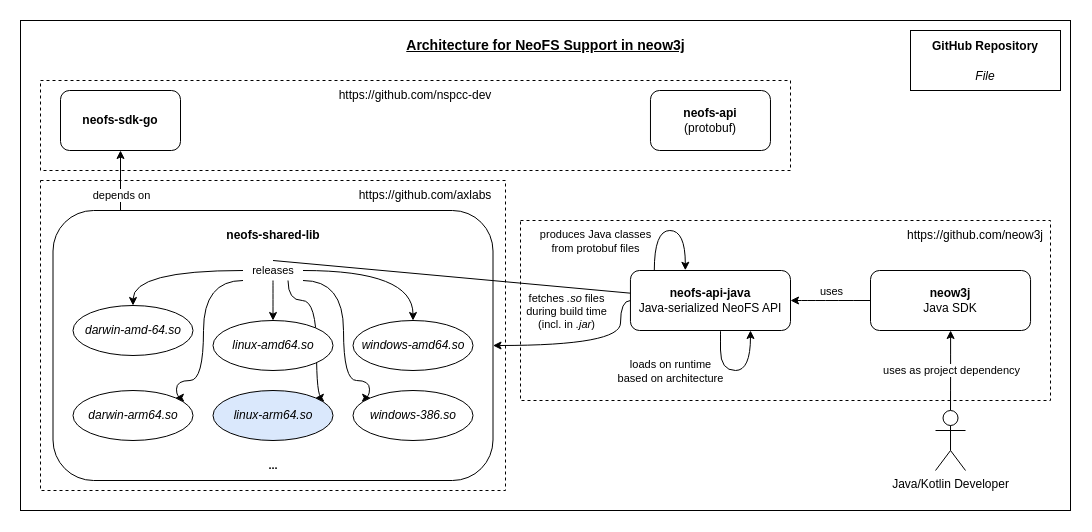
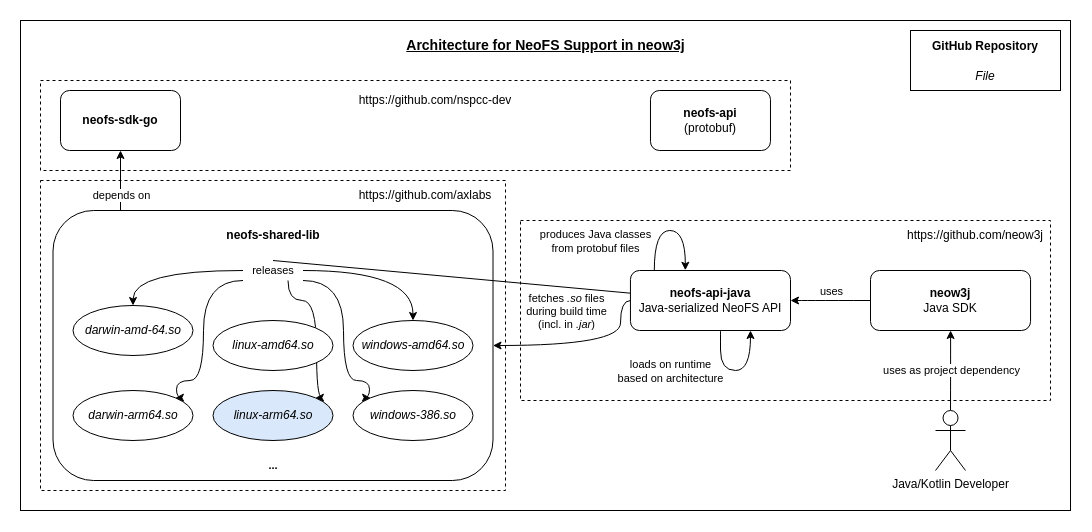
  <mxCell id="0" />
  <mxCell id="1" parent="0" />
  <mxCell id="2" value="" style="rounded=0;whiteSpace=wrap;html=1;labelBackgroundColor=none;" parent="1" vertex="1"><mxGeometry x="20" y="20" width="1050" height="490" as="geometry" /></mxCell>
  <mxCell id="3" value="" style="rounded=0;whiteSpace=wrap;html=1;dashed=1;align=right;" parent="1" vertex="1"><mxGeometry x="40" y="180" width="465" height="310" as="geometry" /></mxCell>
  <mxCell id="4" value="https://github.com/axlabs" style="text;html=1;strokeColor=none;fillColor=none;align=center;verticalAlign=middle;whiteSpace=wrap;rounded=0;dashed=1;" parent="1" vertex="1"><mxGeometry x="345" y="180" width="160" height="30" as="geometry" /></mxCell>
  <mxCell id="5" value="" style="rounded=1;whiteSpace=wrap;html=1;" parent="1" vertex="1"><mxGeometry x="52.5" y="210" width="440" height="270" as="geometry" /></mxCell>
  <mxCell id="6" value="" style="rounded=0;whiteSpace=wrap;html=1;dashed=1;align=right;" parent="1" vertex="1"><mxGeometry x="40" y="80" width="750" height="90" as="geometry" /></mxCell>
- <mxCell id="7" value="https://github.com/nspcc-dev" style="text;html=1;strokeColor=none;fillColor=none;align=center;verticalAlign=middle;whiteSpace=wrap;rounded=0;dashed=1;" parent="1" vertex="1"><mxGeometry x="270" y="80" width="290" height="30" as="geometry" /></mxCell>
+ <mxCell id="7" value="https://github.com/nspcc-dev" style="text;html=1;strokeColor=none;fillColor=none;align=center;verticalAlign=middle;whiteSpace=wrap;rounded=0;dashed=1;" parent="1" vertex="1"><mxGeometry x="290" y="85" width="290" height="30" as="geometry" /></mxCell>
  <mxCell id="8" value="" style="rounded=0;whiteSpace=wrap;html=1;dashed=1;align=right;" parent="1" vertex="1"><mxGeometry x="520" y="220" width="530" height="180" as="geometry" /></mxCell>
  <mxCell id="9" value="" style="edgeStyle=orthogonalEdgeStyle;rounded=0;orthogonalLoop=1;jettySize=auto;html=1;fontSize=11;startArrow=classic;startFill=1;endArrow=none;endFill=0;" edge="1" parent="1" source="11"><mxGeometry relative="1" as="geometry"><mxPoint x="120" y="210" as="targetPoint" /><Array as="points"><mxPoint x="120" y="210" /></Array></mxGeometry></mxCell>
  <mxCell id="10" value="depends on" style="edgeLabel;html=1;align=center;verticalAlign=middle;resizable=0;points=[];fontSize=11;" vertex="1" connectable="0" parent="9"><mxGeometry x="-0.218" relative="1" as="geometry"><mxPoint y="21" as="offset" /></mxGeometry></mxCell>
  <mxCell id="11" value="&lt;b&gt;neofs-sdk-go&lt;/b&gt;" style="rounded=1;whiteSpace=wrap;html=1;" parent="1" vertex="1"><mxGeometry x="60" y="90" width="120" height="60" as="geometry" /></mxCell>
  <mxCell id="12" value="&lt;b&gt;neofs-api&lt;/b&gt;&lt;br&gt;(protobuf)" style="rounded=1;whiteSpace=wrap;html=1;" parent="1" vertex="1"><mxGeometry x="649.97" y="90" width="120" height="60" as="geometry" /></mxCell>
  <mxCell id="13" value="" style="edgeStyle=orthogonalEdgeStyle;curved=1;rounded=0;orthogonalLoop=1;jettySize=auto;html=1;strokeColor=default;entryX=1;entryY=0.5;entryDx=0;entryDy=0;" parent="1" source="17" edge="1" target="5"><mxGeometry relative="1" as="geometry"><mxPoint x="520" y="340" as="targetPoint" /><Array as="points"><mxPoint x="620" y="300" /><mxPoint x="620" y="345" /></Array></mxGeometry></mxCell>
  <mxCell id="14" value="fetches &lt;i&gt;.so&lt;/i&gt; files&lt;br&gt;during build time&lt;br&gt;(incl. in &lt;i&gt;.jar&lt;/i&gt;)" style="edgeLabel;html=1;align=center;verticalAlign=middle;resizable=0;points=[];labelBackgroundColor=none;" parent="13" vertex="1" connectable="0"><mxGeometry x="-0.548" y="5" relative="1" as="geometry"><mxPoint x="-60" y="-21" as="offset" /></mxGeometry></mxCell>
  <mxCell id="15" value="" style="edgeStyle=orthogonalEdgeStyle;curved=1;rounded=0;orthogonalLoop=1;jettySize=auto;html=1;strokeColor=default;endArrow=none;endFill=0;startArrow=classic;startFill=1;" parent="1" source="17" target="27" edge="1"><mxGeometry relative="1" as="geometry" /></mxCell>
  <mxCell id="16" value="uses" style="edgeLabel;html=1;align=center;verticalAlign=middle;resizable=0;points=[];" parent="15" vertex="1" connectable="0"><mxGeometry x="0.225" y="3" relative="1" as="geometry"><mxPoint x="-9" y="-7" as="offset" /></mxGeometry></mxCell>
  <mxCell id="17" value="&lt;b&gt;neofs-api-java&lt;/b&gt;&lt;br&gt;Java-serialized NeoFS API" style="rounded=1;whiteSpace=wrap;html=1;" parent="1" vertex="1"><mxGeometry x="629.94" y="270" width="160.06" height="60" as="geometry" /></mxCell>
  <mxCell id="18" value="" style="endArrow=classic;html=1;rounded=0;strokeColor=default;deletable=1;edgeStyle=orthogonalEdgeStyle;curved=1;exitX=0.149;exitY=0.004;exitDx=0;exitDy=0;entryX=0.343;entryY=-0.004;entryDx=0;entryDy=0;exitPerimeter=0;entryPerimeter=0;" parent="1" source="17" target="17" edge="1"><mxGeometry width="50" height="50" relative="1" as="geometry"><mxPoint x="499.94" y="460" as="sourcePoint" /><mxPoint x="699.94" y="150" as="targetPoint" /><Array as="points"><mxPoint x="654" y="230" /><mxPoint x="685" y="230" /></Array></mxGeometry></mxCell>
  <mxCell id="19" value="produces Java classes&lt;br&gt;from protobuf files" style="edgeLabel;html=1;align=center;verticalAlign=middle;resizable=0;points=[];labelBackgroundColor=none;" parent="18" vertex="1" connectable="0"><mxGeometry x="0.098" y="-3" relative="1" as="geometry"><mxPoint x="-80" y="7" as="offset" /></mxGeometry></mxCell>
  <mxCell id="20" value="&lt;i&gt;darwin-amd-64.so&lt;/i&gt;" style="ellipse;whiteSpace=wrap;html=1;" parent="1" vertex="1"><mxGeometry x="72.5" y="305" width="120" height="50" as="geometry" /></mxCell>
  <mxCell id="21" value="&lt;i&gt;darwin-arm64.so&lt;/i&gt;" style="ellipse;whiteSpace=wrap;html=1;" parent="1" vertex="1"><mxGeometry x="72.5" y="390" width="120" height="50" as="geometry" /></mxCell>
  <mxCell id="22" value="&lt;i&gt;linux-arm64.so&lt;/i&gt;" style="ellipse;whiteSpace=wrap;html=1;fillColor=#dae8fc;" parent="1" vertex="1"><mxGeometry x="212.5" y="390" width="120" height="50" as="geometry" /></mxCell>
  <mxCell id="23" value="&lt;i&gt;windows-386.so&lt;/i&gt;" style="ellipse;whiteSpace=wrap;html=1;" parent="1" vertex="1"><mxGeometry x="352.5" y="390" width="120" height="50" as="geometry" /></mxCell>
  <mxCell id="24" value="&lt;i&gt;windows-amd64.so&lt;/i&gt;" style="ellipse;whiteSpace=wrap;html=1;" parent="1" vertex="1"><mxGeometry x="352.5" y="320" width="120" height="50" as="geometry" /></mxCell>
  <mxCell id="25" value="" style="edgeStyle=orthogonalEdgeStyle;curved=1;rounded=0;orthogonalLoop=1;jettySize=auto;html=1;strokeColor=default;startArrow=classic;startFill=1;endArrow=none;endFill=0;entryX=0.5;entryY=0;entryDx=0;entryDy=0;entryPerimeter=0;" parent="1" source="27" target="28" edge="1"><mxGeometry relative="1" as="geometry"><mxPoint x="950.03" y="410" as="targetPoint" /></mxGeometry></mxCell>
  <mxCell id="26" value="uses as project dependency" style="edgeLabel;html=1;align=center;verticalAlign=middle;resizable=0;points=[];fontSize=11;" parent="25" vertex="1" connectable="0"><mxGeometry x="0.07" relative="1" as="geometry"><mxPoint y="-3" as="offset" /></mxGeometry></mxCell>
  <mxCell id="27" value="&lt;b&gt;neow3j&lt;/b&gt;&lt;br&gt;Java SDK" style="rounded=1;whiteSpace=wrap;html=1;" parent="1" vertex="1"><mxGeometry x="870" y="270" width="160.06" height="60" as="geometry" /></mxCell>
  <mxCell id="28" value="Java/Kotlin Developer" style="shape=umlActor;verticalLabelPosition=bottom;verticalAlign=top;html=1;outlineConnect=0;" parent="1" vertex="1"><mxGeometry x="935.03" y="410" width="30" height="60" as="geometry" /></mxCell>
  <mxCell id="29" value="https://github.com/neow3j" style="text;html=1;strokeColor=none;fillColor=none;align=center;verticalAlign=middle;whiteSpace=wrap;rounded=0;dashed=1;" parent="1" vertex="1"><mxGeometry x="900" y="220" width="150" height="30" as="geometry" /></mxCell>
  <mxCell id="30" value="" style="endArrow=classic;html=1;rounded=0;strokeColor=default;deletable=1;edgeStyle=orthogonalEdgeStyle;curved=1;entryX=0.75;entryY=1;entryDx=0;entryDy=0;" parent="1" target="17" edge="1"><mxGeometry width="50" height="50" relative="1" as="geometry"><mxPoint x="720" y="330" as="sourcePoint" /><mxPoint x="679.955" y="550" as="targetPoint" /><Array as="points"><mxPoint x="720" y="329" /><mxPoint x="720" y="370" /><mxPoint x="750" y="370" /></Array></mxGeometry></mxCell>
  <mxCell id="31" value="loads on runtime&lt;br&gt;based on architecture" style="edgeLabel;html=1;align=center;verticalAlign=middle;resizable=0;points=[];labelBackgroundColor=none;" parent="30" vertex="1" connectable="0"><mxGeometry x="0.098" y="-3" relative="1" as="geometry"><mxPoint x="-70" y="-3" as="offset" /></mxGeometry></mxCell>
  <mxCell id="32" value="&lt;b&gt;&lt;font style=&quot;font-size: 14px;&quot;&gt;&lt;u&gt;Architecture for NeoFS Support in neow3j&lt;/u&gt;&lt;/font&gt;&lt;/b&gt;" style="text;html=1;strokeColor=none;fillColor=none;align=center;verticalAlign=middle;whiteSpace=wrap;rounded=0;labelBackgroundColor=none;" parent="1" vertex="1"><mxGeometry x="358.75" y="30" width="372.5" height="30" as="geometry" /></mxCell>
  <mxCell id="33" value="" style="rounded=0;whiteSpace=wrap;html=1;labelBackgroundColor=none;fontSize=14;" parent="1" vertex="1"><mxGeometry x="910" y="30" width="150" height="60" as="geometry" /></mxCell>
  <mxCell id="34" value="&lt;b style=&quot;border-color: var(--border-color); font-size: 12px;&quot;&gt;GitHub Repository&lt;/b&gt;" style="text;html=1;strokeColor=none;fillColor=none;align=center;verticalAlign=middle;whiteSpace=wrap;rounded=0;labelBackgroundColor=none;fontSize=14;" parent="1" vertex="1"><mxGeometry x="910" y="30" width="150" height="30" as="geometry" /></mxCell>
  <mxCell id="35" value="&lt;i style=&quot;border-color: var(--border-color); font-size: 12px;&quot;&gt;File&lt;/i&gt;" style="text;html=1;strokeColor=none;fillColor=none;align=center;verticalAlign=middle;whiteSpace=wrap;rounded=0;labelBackgroundColor=none;fontSize=14;" parent="1" vertex="1"><mxGeometry x="910" y="60" width="150" height="30" as="geometry" /></mxCell>
  <mxCell id="36" value="&lt;b&gt;...&lt;/b&gt;" style="text;html=1;strokeColor=none;fillColor=none;align=center;verticalAlign=middle;whiteSpace=wrap;rounded=0;labelBackgroundColor=none;fontSize=11;" parent="1" vertex="1"><mxGeometry x="137.5" y="450" width="270" height="30" as="geometry" /></mxCell>
  <mxCell id="37" value="&lt;font style=&quot;font-size: 11px;&quot;&gt;releases&lt;/font&gt;" style="text;html=1;strokeColor=none;fillColor=none;align=center;verticalAlign=middle;whiteSpace=wrap;rounded=0;" vertex="1" parent="1"><mxGeometry x="242.5" y="260" width="60" height="20" as="geometry" /></mxCell>
- <mxCell id="38" value="" style="edgeStyle=orthogonalEdgeStyle;curved=1;rounded=0;orthogonalLoop=1;jettySize=auto;html=1;strokeColor=default;exitX=0.5;exitY=1;exitDx=0;exitDy=0;entryX=0.5;entryY=0;entryDx=0;entryDy=0;" edge="1" parent="1" source="37" target="44"><mxGeometry relative="1" as="geometry"><mxPoint x="137.5" y="310" as="targetPoint" /><Array as="points" /><mxPoint x="277.44" y="270" as="sourcePoint" /></mxGeometry></mxCell>
  <mxCell id="39" value="" style="edgeStyle=orthogonalEdgeStyle;curved=1;rounded=0;orthogonalLoop=1;jettySize=auto;html=1;strokeColor=default;entryX=0.5;entryY=0;entryDx=0;entryDy=0;exitX=1;exitY=0.5;exitDx=0;exitDy=0;" edge="1" parent="1" source="37" target="24"><mxGeometry relative="1" as="geometry"><mxPoint x="402.5" y="-30" as="targetPoint" /><Array as="points"><mxPoint x="412.5" y="270" /></Array><mxPoint x="272.5" y="260" as="sourcePoint" /></mxGeometry></mxCell>
  <mxCell id="40" value="" style="edgeStyle=orthogonalEdgeStyle;curved=1;rounded=0;orthogonalLoop=1;jettySize=auto;html=1;strokeColor=default;entryX=0.5;entryY=0;entryDx=0;entryDy=0;exitX=0;exitY=0.5;exitDx=0;exitDy=0;" edge="1" parent="1" source="37" target="20"><mxGeometry relative="1" as="geometry"><mxPoint x="422.5" y="330" as="targetPoint" /><Array as="points"><mxPoint x="132.5" y="270" /></Array><mxPoint x="312.5" y="280" as="sourcePoint" /></mxGeometry></mxCell>
  <mxCell id="41" value="" style="edgeStyle=orthogonalEdgeStyle;curved=1;rounded=0;orthogonalLoop=1;jettySize=auto;html=1;strokeColor=default;exitX=1;exitY=1;exitDx=0;exitDy=0;entryX=0;entryY=0;entryDx=0;entryDy=0;" edge="1" parent="1" source="37" target="23"><mxGeometry relative="1" as="geometry"><mxPoint x="282.5" y="329.9" as="targetPoint" /><Array as="points"><mxPoint x="343" y="280" /><mxPoint x="343" y="380" /><mxPoint x="369" y="380" /></Array><mxPoint x="282.5" y="290" as="sourcePoint" /></mxGeometry></mxCell>
  <mxCell id="42" value="" style="edgeStyle=orthogonalEdgeStyle;curved=1;rounded=0;orthogonalLoop=1;jettySize=auto;html=1;strokeColor=default;exitX=0;exitY=1;exitDx=0;exitDy=0;entryX=1;entryY=0;entryDx=0;entryDy=0;" edge="1" parent="1" source="37" target="21"><mxGeometry relative="1" as="geometry"><mxPoint x="192.53" y="403.662" as="targetPoint" /><Array as="points"><mxPoint x="203" y="280" /><mxPoint x="203" y="380" /><mxPoint x="176" y="380" /></Array><mxPoint x="260.104" y="286.34" as="sourcePoint" /></mxGeometry></mxCell>
  <mxCell id="43" value="" style="edgeStyle=orthogonalEdgeStyle;curved=1;rounded=0;orthogonalLoop=1;jettySize=auto;html=1;strokeColor=default;exitX=0.75;exitY=1;exitDx=0;exitDy=0;entryX=1;entryY=0;entryDx=0;entryDy=0;" edge="1" parent="1" source="37" target="22"><mxGeometry relative="1" as="geometry"><mxPoint x="282.5" y="329.9" as="targetPoint" /><Array as="points"><mxPoint x="287" y="300" /><mxPoint x="316" y="300" /></Array><mxPoint x="282.5" y="290" as="sourcePoint" /></mxGeometry></mxCell>
  <mxCell id="44" value="&lt;i&gt;linux-amd64.so&lt;/i&gt;" style="ellipse;whiteSpace=wrap;html=1;" parent="1" vertex="1"><mxGeometry x="212.5" y="320" width="120" height="50" as="geometry" /></mxCell>
  <mxCell id="45" value="&lt;b style=&quot;border-color: var(--border-color); font-size: 12px;&quot;&gt;neofs-shared-lib&lt;/b&gt;" style="text;html=1;strokeColor=none;fillColor=none;align=center;verticalAlign=middle;whiteSpace=wrap;rounded=0;fontSize=11;" vertex="1" parent="1"><mxGeometry x="152.5" y="225" width="240" height="20" as="geometry" /></mxCell>
  <mxCell id="46" value="" style="endArrow=none;html=1;rounded=0;fontSize=11;exitX=0.5;exitY=0;exitDx=0;exitDy=0;" edge="1" parent="1" source="37" target="17"><mxGeometry width="50" height="50" relative="1" as="geometry"><mxPoint x="212.5" y="270" as="sourcePoint" /><mxPoint x="262.5" y="220" as="targetPoint" /></mxGeometry></mxCell>
